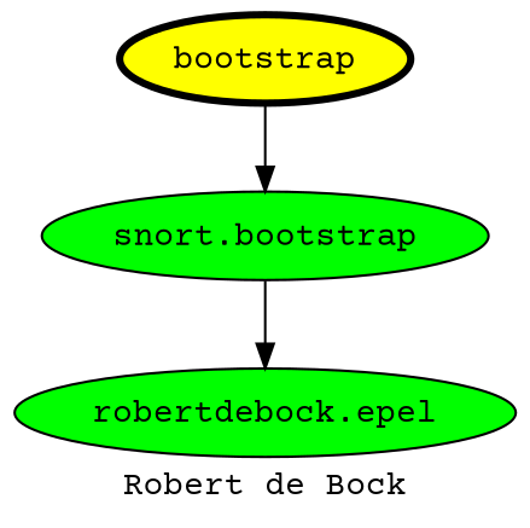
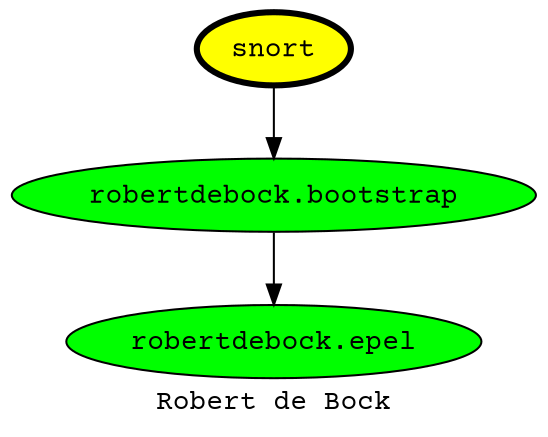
  digraph {
    fontname="Courier Prime"
    label="Robert de Bock"
    node [fillcolor=green fontname="Courier Prime" style=filled]
    edge [fontname="Courier Prime"]
-   snort [fillcolor=yellow penwidth=3 label=bootstrap]
-   "robertdebock.bootstrap" [label="snort.bootstrap"]
+   snort [fillcolor=yellow penwidth=3]
+   "robertdebock.bootstrap"
    "robertdebock.epel"
    snort -> "robertdebock.bootstrap"
    "robertdebock.bootstrap" -> "robertdebock.epel"
  }
